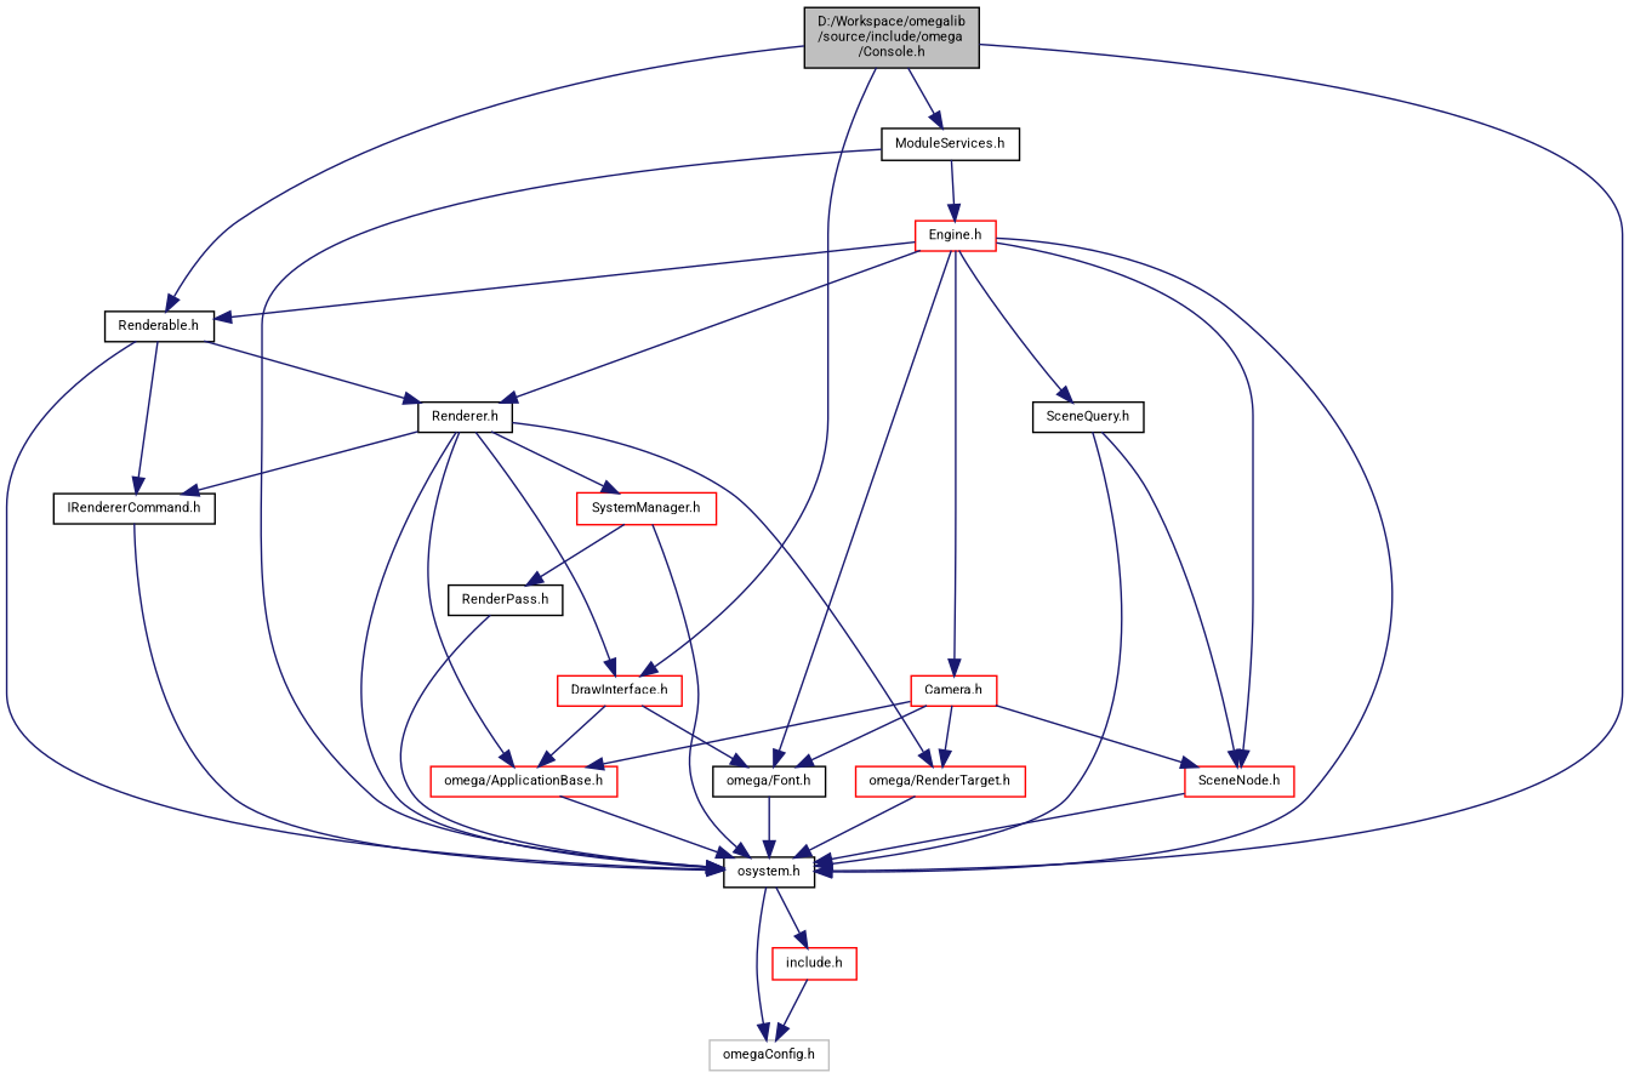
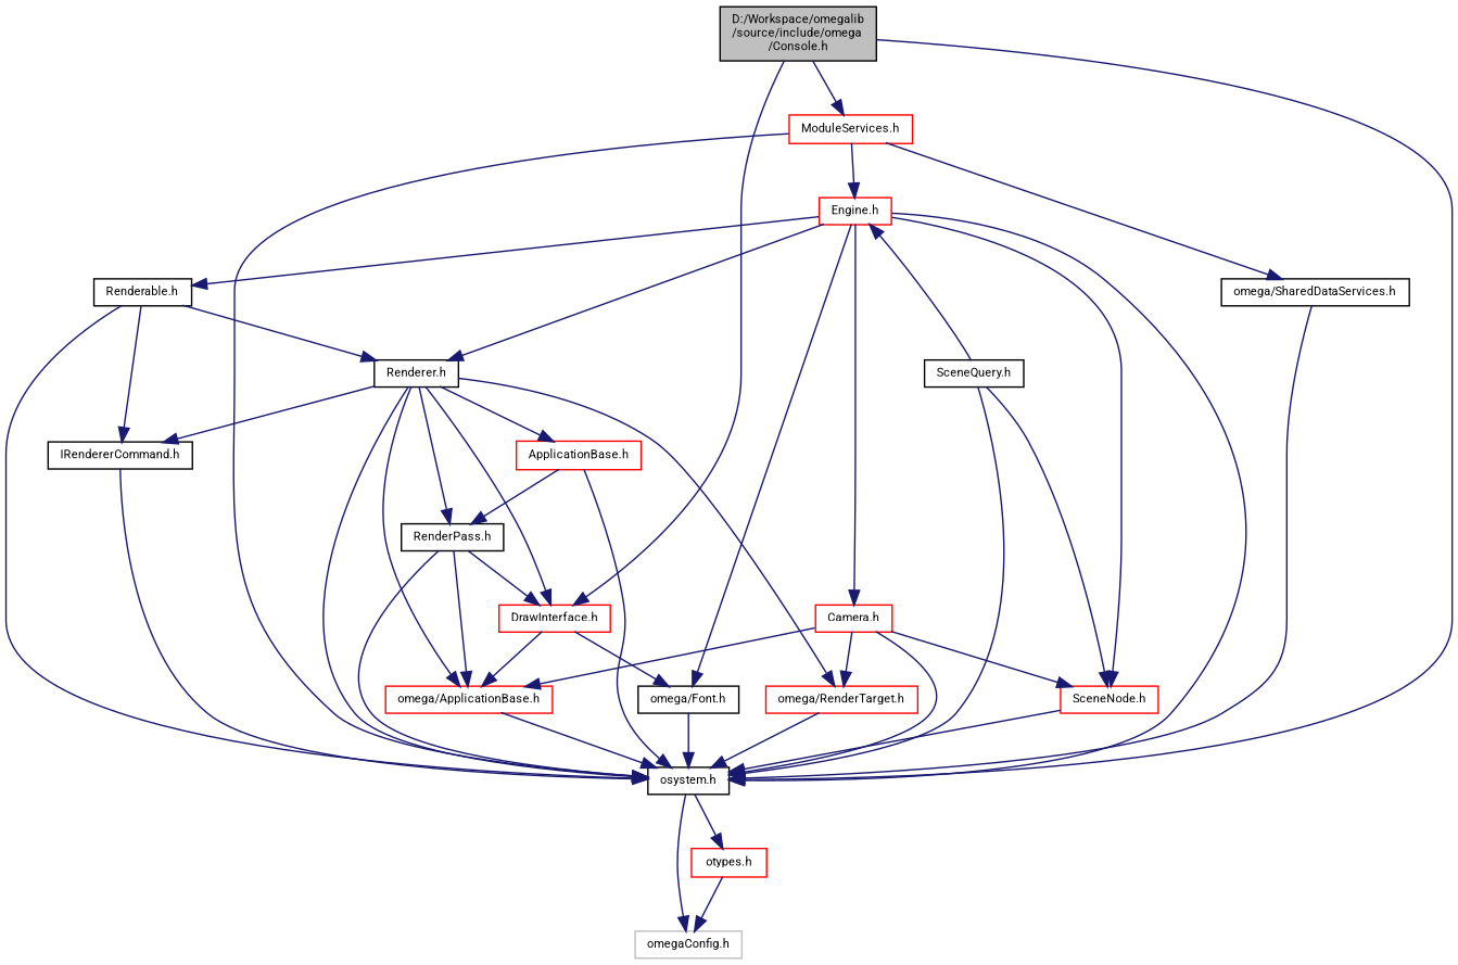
  digraph {
    fontname=Roboto
    node [color=black fontname=Roboto fontsize=8 shape=record]
    edge [color=midnightblue fontname=Roboto fontsize=8 labelfontname="FreeSans.ttf" labelfontsize=8 style=solid]
    n1 [fillcolor=grey75 fontcolor=black height=0.2 label="D:/Workspace/omegalib\l/source/include/omega\l/Console.h" style=filled width=0.4]
    n2 [height=0.2 label="Renderable.h" width=0.4]
    n3 [color=red height=0.2 label="DrawInterface.h" width=0.4]
-   n4 [height=0.2 label="ModuleServices.h" width=0.4]
+   n4 [color=red height=0.2 label="ModuleServices.h" width=0.4]
    n5 [height=0.2 label="osystem.h" width=0.4]
    n6 [height=0.2 label="IRendererCommand.h" width=0.4]
    n7 [height=0.2 label="Renderer.h" width=0.4]
    n8 [color=red height=0.2 label="omega/ApplicationBase.h" width=0.4]
    n9 [height=0.2 label="omega/Font.h" width=0.4]
    n10 [color=red height=0.2 label="Engine.h" width=0.4]
+   n11 [height=0.2 label="omega/SharedDataServices.h" width=0.4]
    n12 [color=grey75 height=0.2 label="omegaConfig.h" width=0.4]
-   n13 [color=red height=0.2 label="include.h" width=0.4]
+   n13 [color=red height=0.2 label="otypes.h" width=0.4]
    n14 [height=0.2 label="RenderPass.h" width=0.4]
-   n15 [color=red height=0.2 label="SystemManager.h" width=0.4]
+   n15 [color=red height=0.2 label="ApplicationBase.h" width=0.4]
    n16 [color=red height=0.2 label="omega/RenderTarget.h" width=0.4]
    n17 [color=red height=0.2 label="SceneNode.h" width=0.4]
    n18 [height=0.2 label="SceneQuery.h" width=0.4]
    n19 [color=red height=0.2 label="Camera.h" width=0.4]
-   n1 -> n2
    n1 -> n3
    n1 -> n4
    n1 -> n5
    n2 -> n5
    n2 -> n6
    n2 -> n7
    n3 -> n8
    n3 -> n9
    n4 -> n5
    n4 -> n10
+   n4 -> n11
    n5 -> n12
    n5 -> n13
    n6 -> n5
    n7 -> n3
    n7 -> n5
    n7 -> n6
    n7 -> n8
+   n7 -> n14
    n7 -> n15
    n7 -> n16
    n8 -> n5
    n9 -> n5
    n10 -> n2
    n10 -> n5
    n10 -> n7
    n10 -> n9
    n10 -> n17
-   n10 -> n18
+   n18 -> n10
    n10 -> n19
+   n11 -> n5
    n13 -> n12
+   n14 -> n3
    n14 -> n5
+   n14 -> n8
    n15 -> n5
    n15 -> n14
    n16 -> n5
    n17 -> n5
    n18 -> n5
    n18 -> n17
-   n19 -> n9
+   n19 -> n5
    n19 -> n8
    n19 -> n16
    n19 -> n17
  }
